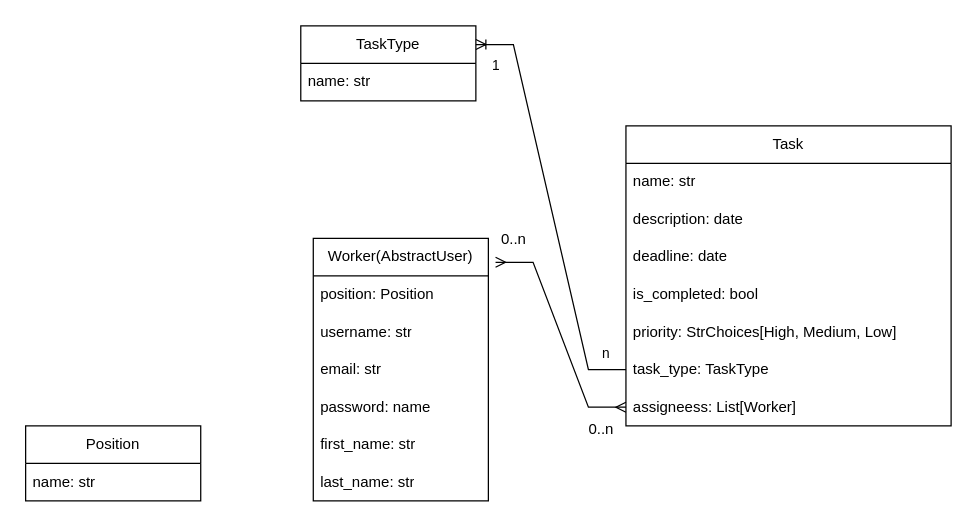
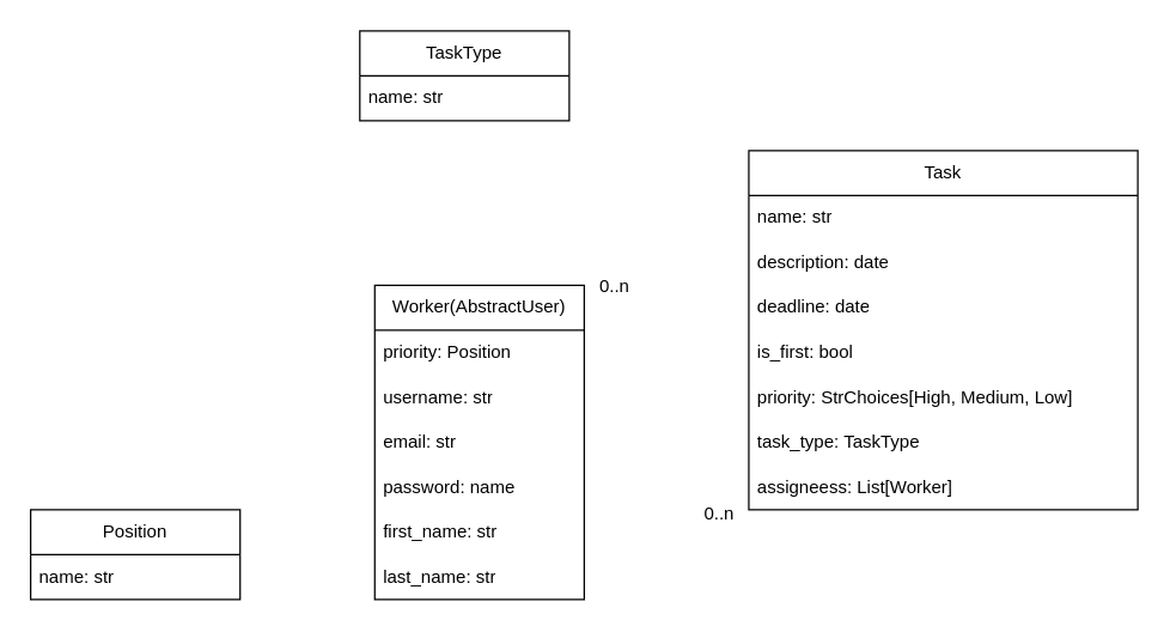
  <mxCell id="0" />
  <mxCell id="1" parent="0" />
  <mxCell id="2" value="Position" style="swimlane;fontStyle=0;childLayout=stackLayout;horizontal=1;startSize=30;horizontalStack=0;resizeParent=1;resizeParentMax=0;resizeLast=0;collapsible=1;marginBottom=0;whiteSpace=wrap;html=1;" parent="1" vertex="1"><mxGeometry x="20" y="340" width="140" height="60" as="geometry" /></mxCell>
  <mxCell id="3" value="name: str" style="text;strokeColor=none;fillColor=none;align=left;verticalAlign=middle;spacingLeft=4;spacingRight=4;overflow=hidden;points=[[0,0.5],[1,0.5]];portConstraint=eastwest;rotatable=0;whiteSpace=wrap;html=1;" parent="2" vertex="1"><mxGeometry y="30" width="140" height="30" as="geometry" /></mxCell>
  <mxCell id="4" value="Worker(AbstractUser)" style="swimlane;fontStyle=0;childLayout=stackLayout;horizontal=1;startSize=30;horizontalStack=0;resizeParent=1;resizeParentMax=0;resizeLast=0;collapsible=1;marginBottom=0;whiteSpace=wrap;html=1;" parent="1" vertex="1"><mxGeometry x="250" y="190" width="140" height="210" as="geometry" /></mxCell>
- <mxCell id="5" value="position: Position" style="text;strokeColor=none;fillColor=none;align=left;verticalAlign=middle;spacingLeft=4;spacingRight=4;overflow=hidden;points=[[0,0.5],[1,0.5]];portConstraint=eastwest;rotatable=0;whiteSpace=wrap;html=1;" parent="4" vertex="1"><mxGeometry y="30" width="140" height="30" as="geometry" /></mxCell>
+ <mxCell id="5" value="priority: Position" style="text;strokeColor=none;fillColor=none;align=left;verticalAlign=middle;spacingLeft=4;spacingRight=4;overflow=hidden;points=[[0,0.5],[1,0.5]];portConstraint=eastwest;rotatable=0;whiteSpace=wrap;html=1;" parent="4" vertex="1"><mxGeometry y="30" width="140" height="30" as="geometry" /></mxCell>
  <mxCell id="6" value="username: str" style="text;strokeColor=none;fillColor=none;align=left;verticalAlign=middle;spacingLeft=4;spacingRight=4;overflow=hidden;points=[[0,0.5],[1,0.5]];portConstraint=eastwest;rotatable=0;whiteSpace=wrap;html=1;" parent="4" vertex="1"><mxGeometry y="60" width="140" height="30" as="geometry" /></mxCell>
  <mxCell id="7" value="email: str" style="text;strokeColor=none;fillColor=none;align=left;verticalAlign=middle;spacingLeft=4;spacingRight=4;overflow=hidden;points=[[0,0.5],[1,0.5]];portConstraint=eastwest;rotatable=0;whiteSpace=wrap;html=1;" parent="4" vertex="1"><mxGeometry y="90" width="140" height="30" as="geometry" /></mxCell>
  <mxCell id="8" value="password: name" style="text;strokeColor=none;fillColor=none;align=left;verticalAlign=middle;spacingLeft=4;spacingRight=4;overflow=hidden;points=[[0,0.5],[1,0.5]];portConstraint=eastwest;rotatable=0;whiteSpace=wrap;html=1;" vertex="1" parent="4"><mxGeometry y="120" width="140" height="30" as="geometry" /></mxCell>
  <mxCell id="9" value="first_name: str" style="text;strokeColor=none;fillColor=none;align=left;verticalAlign=middle;spacingLeft=4;spacingRight=4;overflow=hidden;points=[[0,0.5],[1,0.5]];portConstraint=eastwest;rotatable=0;whiteSpace=wrap;html=1;" vertex="1" parent="4"><mxGeometry y="150" width="140" height="30" as="geometry" /></mxCell>
  <mxCell id="10" value="last_name: str" style="text;strokeColor=none;fillColor=none;align=left;verticalAlign=middle;spacingLeft=4;spacingRight=4;overflow=hidden;points=[[0,0.5],[1,0.5]];portConstraint=eastwest;rotatable=0;whiteSpace=wrap;html=1;" vertex="1" parent="4"><mxGeometry y="180" width="140" height="30" as="geometry" /></mxCell>
  <mxCell id="11" value="Task" style="swimlane;fontStyle=0;childLayout=stackLayout;horizontal=1;startSize=30;horizontalStack=0;resizeParent=1;resizeParentMax=0;resizeLast=0;collapsible=1;marginBottom=0;whiteSpace=wrap;html=1;" vertex="1" parent="1"><mxGeometry x="500" y="100" width="260" height="240" as="geometry" /></mxCell>
  <mxCell id="12" value="name: str" style="text;strokeColor=none;fillColor=none;align=left;verticalAlign=middle;spacingLeft=4;spacingRight=4;overflow=hidden;points=[[0,0.5],[1,0.5]];portConstraint=eastwest;rotatable=0;whiteSpace=wrap;html=1;" vertex="1" parent="11"><mxGeometry y="30" width="260" height="30" as="geometry" /></mxCell>
  <mxCell id="13" value="description: date" style="text;strokeColor=none;fillColor=none;align=left;verticalAlign=middle;spacingLeft=4;spacingRight=4;overflow=hidden;points=[[0,0.5],[1,0.5]];portConstraint=eastwest;rotatable=0;whiteSpace=wrap;html=1;" vertex="1" parent="11"><mxGeometry y="60" width="260" height="30" as="geometry" /></mxCell>
  <mxCell id="14" value="deadline: date" style="text;strokeColor=none;fillColor=none;align=left;verticalAlign=middle;spacingLeft=4;spacingRight=4;overflow=hidden;points=[[0,0.5],[1,0.5]];portConstraint=eastwest;rotatable=0;whiteSpace=wrap;html=1;" vertex="1" parent="11"><mxGeometry y="90" width="260" height="30" as="geometry" /></mxCell>
- <mxCell id="15" value="is_completed: bool" style="text;strokeColor=none;fillColor=none;align=left;verticalAlign=middle;spacingLeft=4;spacingRight=4;overflow=hidden;points=[[0,0.5],[1,0.5]];portConstraint=eastwest;rotatable=0;whiteSpace=wrap;html=1;" vertex="1" parent="11"><mxGeometry y="120" width="260" height="30" as="geometry" /></mxCell>
+ <mxCell id="15" value="is_first: bool" style="text;strokeColor=none;fillColor=none;align=left;verticalAlign=middle;spacingLeft=4;spacingRight=4;overflow=hidden;points=[[0,0.5],[1,0.5]];portConstraint=eastwest;rotatable=0;whiteSpace=wrap;html=1;" vertex="1" parent="11"><mxGeometry y="120" width="260" height="30" as="geometry" /></mxCell>
  <mxCell id="16" value="priority: StrChoices[High, Medium, Low]" style="text;strokeColor=none;fillColor=none;align=left;verticalAlign=middle;spacingLeft=4;spacingRight=4;overflow=hidden;points=[[0,0.5],[1,0.5]];portConstraint=eastwest;rotatable=0;whiteSpace=wrap;html=1;" vertex="1" parent="11"><mxGeometry y="150" width="260" height="30" as="geometry" /></mxCell>
  <mxCell id="17" value="task_type: TaskType" style="text;strokeColor=none;fillColor=none;align=left;verticalAlign=middle;spacingLeft=4;spacingRight=4;overflow=hidden;points=[[0,0.5],[1,0.5]];portConstraint=eastwest;rotatable=0;whiteSpace=wrap;html=1;" vertex="1" parent="11"><mxGeometry y="180" width="260" height="30" as="geometry" /></mxCell>
  <mxCell id="18" value="assigneess: List[Worker]" style="text;strokeColor=none;fillColor=none;align=left;verticalAlign=middle;spacingLeft=4;spacingRight=4;overflow=hidden;points=[[0,0.5],[1,0.5]];portConstraint=eastwest;rotatable=0;whiteSpace=wrap;html=1;" vertex="1" parent="11"><mxGeometry y="210" width="260" height="30" as="geometry" /></mxCell>
- <mxCell id="19" value="" style="edgeStyle=entityRelationEdgeStyle;fontSize=12;html=1;endArrow=ERmany;startArrow=ERmany;rounded=0;entryX=0;entryY=0.5;entryDx=0;entryDy=0;exitX=1.041;exitY=0.091;exitDx=0;exitDy=0;exitPerimeter=0;" edge="1" parent="1" source="4" target="18"><mxGeometry width="100" height="100" relative="1" as="geometry"><mxPoint x="400" y="330" as="sourcePoint" /><mxPoint x="500" y="230" as="targetPoint" /></mxGeometry></mxCell>
  <mxCell id="20" value="0..n" style="text;html=1;align=center;verticalAlign=middle;resizable=0;points=[];autosize=1;strokeColor=none;fillColor=none;" vertex="1" parent="1"><mxGeometry x="390" y="176" width="40" height="30" as="geometry" /></mxCell>
  <mxCell id="21" value="0..n" style="text;html=1;align=center;verticalAlign=middle;resizable=0;points=[];autosize=1;strokeColor=none;fillColor=none;" vertex="1" parent="1"><mxGeometry x="460" y="328" width="40" height="30" as="geometry" /></mxCell>
  <mxCell id="22" value="TaskType" style="swimlane;fontStyle=0;childLayout=stackLayout;horizontal=1;startSize=30;horizontalStack=0;resizeParent=1;resizeParentMax=0;resizeLast=0;collapsible=1;marginBottom=0;whiteSpace=wrap;html=1;" vertex="1" parent="1"><mxGeometry x="240" y="20" width="140" height="60" as="geometry" /></mxCell>
  <mxCell id="23" value="name: str" style="text;strokeColor=none;fillColor=none;align=left;verticalAlign=middle;spacingLeft=4;spacingRight=4;overflow=hidden;points=[[0,0.5],[1,0.5]];portConstraint=eastwest;rotatable=0;whiteSpace=wrap;html=1;" vertex="1" parent="22"><mxGeometry y="30" width="140" height="30" as="geometry" /></mxCell>
- <mxCell id="24" value="" style="edgeStyle=entityRelationEdgeStyle;fontSize=12;html=1;endArrow=ERoneToMany;rounded=0;exitX=0;exitY=0.5;exitDx=0;exitDy=0;entryX=1;entryY=0.25;entryDx=0;entryDy=0;" edge="1" parent="1" source="17" target="22"><mxGeometry width="100" height="100" relative="1" as="geometry"><mxPoint x="450" y="40" as="sourcePoint" /><mxPoint x="360" y="160" as="targetPoint" /><Array as="points"><mxPoint x="330" y="40" /><mxPoint x="410" y="115" /><mxPoint x="400" y="103" /><mxPoint x="440" y="125" /></Array></mxGeometry></mxCell>
- <mxCell id="25" value="1" style="edgeLabel;html=1;align=center;verticalAlign=middle;resizable=0;points=[];" vertex="1" connectable="0" parent="24"><mxGeometry x="0.816" y="-1" relative="1" as="geometry"><mxPoint x="-14" y="17" as="offset" /></mxGeometry></mxCell>
- <mxCell id="26" value="n" style="edgeLabel;html=1;align=center;verticalAlign=middle;resizable=0;points=[];" vertex="1" connectable="0" parent="24"><mxGeometry x="-0.861" y="-4" relative="1" as="geometry"><mxPoint x="6" y="-10" as="offset" /></mxGeometry></mxCell>
